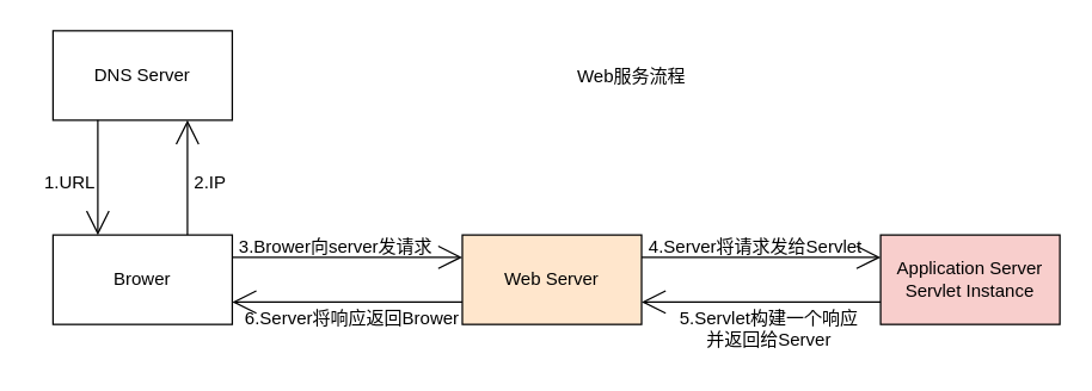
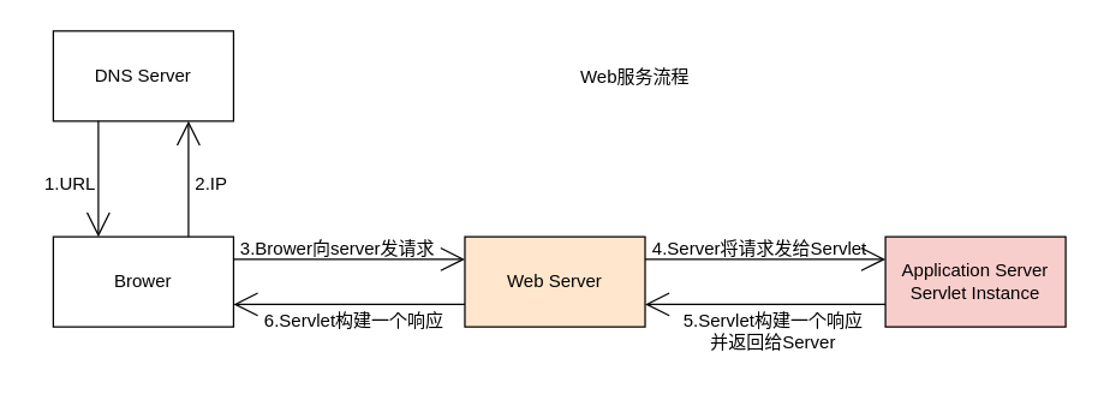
  <mxCell id="0" />
  <mxCell id="1" parent="0" />
  <mxCell id="2" value="" style="edgeStyle=none;curved=1;rounded=0;orthogonalLoop=1;jettySize=auto;html=1;endArrow=open;startSize=14;endSize=14;sourcePerimeterSpacing=8;targetPerimeterSpacing=8;exitX=1;exitY=0.25;exitDx=0;exitDy=0;entryX=0;entryY=0.25;entryDx=0;entryDy=0;" edge="1" parent="1" source="4" target="6"><mxGeometry relative="1" as="geometry" /></mxCell>
  <mxCell id="3" value="" style="edgeStyle=none;curved=1;rounded=0;orthogonalLoop=1;jettySize=auto;html=1;endArrow=open;startSize=14;endSize=14;sourcePerimeterSpacing=8;targetPerimeterSpacing=8;entryX=0.75;entryY=1;entryDx=0;entryDy=0;exitX=0.75;exitY=0;exitDx=0;exitDy=0;" edge="1" parent="1" source="4" target="9"><mxGeometry relative="1" as="geometry" /></mxCell>
  <mxCell id="4" value="Brower" style="whiteSpace=wrap;html=1;" vertex="1" parent="1"><mxGeometry x="35" y="157" width="120" height="60" as="geometry" /></mxCell>
  <mxCell id="5" value="" style="edgeStyle=none;curved=1;rounded=0;orthogonalLoop=1;jettySize=auto;html=1;endArrow=open;startSize=14;endSize=14;sourcePerimeterSpacing=8;targetPerimeterSpacing=8;entryX=0;entryY=0.25;entryDx=0;entryDy=0;exitX=1;exitY=0.25;exitDx=0;exitDy=0;" edge="1" parent="1" source="6" target="14"><mxGeometry relative="1" as="geometry" /></mxCell>
  <mxCell id="6" value="Web Server" style="whiteSpace=wrap;html=1;fillColor=#ffe6cc;" vertex="1" parent="1"><mxGeometry x="309" y="157" width="120" height="60" as="geometry" /></mxCell>
  <mxCell id="7" value="" style="edgeStyle=none;orthogonalLoop=1;jettySize=auto;html=1;rounded=0;endArrow=open;startSize=14;endSize=14;sourcePerimeterSpacing=8;targetPerimeterSpacing=8;curved=1;entryX=1;entryY=0.75;entryDx=0;entryDy=0;exitX=0;exitY=0.75;exitDx=0;exitDy=0;" edge="1" parent="1" source="6" target="4"><mxGeometry width="140" relative="1" as="geometry"><mxPoint x="561" y="330" as="sourcePoint" /><mxPoint x="701" y="330" as="targetPoint" /><Array as="points" /></mxGeometry></mxCell>
  <mxCell id="8" value="3.Brower向server发请求" style="text;html=1;align=center;verticalAlign=middle;resizable=0;points=[];autosize=1;strokeColor=none;fillColor=none;" vertex="1" parent="1"><mxGeometry x="150" y="152" width="147" height="26" as="geometry" /></mxCell>
  <mxCell id="9" value="DNS Server" style="whiteSpace=wrap;html=1;" vertex="1" parent="1"><mxGeometry x="35" y="20" width="120" height="60" as="geometry" /></mxCell>
  <mxCell id="10" value="" style="edgeStyle=none;orthogonalLoop=1;jettySize=auto;html=1;rounded=0;endArrow=open;startSize=14;endSize=14;sourcePerimeterSpacing=8;targetPerimeterSpacing=8;curved=1;entryX=0.25;entryY=0;entryDx=0;entryDy=0;exitX=0.25;exitY=1;exitDx=0;exitDy=0;" edge="1" parent="1" source="9" target="4"><mxGeometry width="140" relative="1" as="geometry"><mxPoint x="-85" y="128" as="sourcePoint" /><mxPoint x="55" y="128" as="targetPoint" /><Array as="points" /></mxGeometry></mxCell>
  <mxCell id="11" value="1.URL" style="text;html=1;align=center;verticalAlign=middle;resizable=0;points=[];autosize=1;strokeColor=none;fillColor=none;" vertex="1" parent="1"><mxGeometry x="20" y="109" width="52" height="26" as="geometry" /></mxCell>
  <mxCell id="12" value="2.IP" style="text;html=1;align=center;verticalAlign=middle;resizable=0;points=[];autosize=1;strokeColor=none;fillColor=none;" vertex="1" parent="1"><mxGeometry x="120" y="109" width="39" height="26" as="geometry" /></mxCell>
- <mxCell id="13" value="6.Server将响应返回Brower" style="text;html=1;align=center;verticalAlign=middle;resizable=0;points=[];autosize=1;strokeColor=none;fillColor=none;" vertex="1" parent="1"><mxGeometry x="154" y="200" width="161" height="26" as="geometry" /></mxCell>
+ <mxCell id="13" value="6.Servlet构建一个响应" style="text;html=1;align=center;verticalAlign=middle;resizable=0;points=[];autosize=1;strokeColor=none;fillColor=none;" vertex="1" parent="1"><mxGeometry x="154" y="200" width="161" height="26" as="geometry" /></mxCell>
  <mxCell id="14" value="Application Server&lt;br&gt;Servlet Instance" style="whiteSpace=wrap;html=1;fillColor=#f8cecc;" vertex="1" parent="1"><mxGeometry x="589" y="157" width="120" height="60" as="geometry" /></mxCell>
  <mxCell id="15" value="" style="edgeStyle=none;orthogonalLoop=1;jettySize=auto;html=1;rounded=0;endArrow=open;startSize=14;endSize=14;sourcePerimeterSpacing=8;targetPerimeterSpacing=8;curved=1;entryX=1;entryY=0.75;entryDx=0;entryDy=0;exitX=0;exitY=0.75;exitDx=0;exitDy=0;" edge="1" parent="1" source="14" target="6"><mxGeometry width="140" relative="1" as="geometry"><mxPoint x="547" y="338" as="sourcePoint" /><mxPoint x="687" y="338" as="targetPoint" /><Array as="points" /></mxGeometry></mxCell>
  <mxCell id="16" value="4.Server将请求发给Servlet" style="text;html=1;align=center;verticalAlign=middle;resizable=0;points=[];autosize=1;strokeColor=none;fillColor=none;" vertex="1" parent="1"><mxGeometry x="424" y="152" width="161" height="26" as="geometry" /></mxCell>
  <mxCell id="17" value="5.Servlet构建一个响应&lt;br&gt;并返回给Server" style="text;html=1;align=center;verticalAlign=middle;resizable=0;points=[];autosize=1;strokeColor=none;fillColor=none;" vertex="1" parent="1"><mxGeometry x="445" y="200" width="137" height="40" as="geometry" /></mxCell>
  <mxCell id="18" value="Web服务流程" style="text;strokeColor=none;fillColor=none;html=1;align=center;verticalAlign=middle;whiteSpace=wrap;rounded=0;" vertex="1" parent="1"><mxGeometry x="369" y="39" width="107" height="24" as="geometry" /></mxCell>
